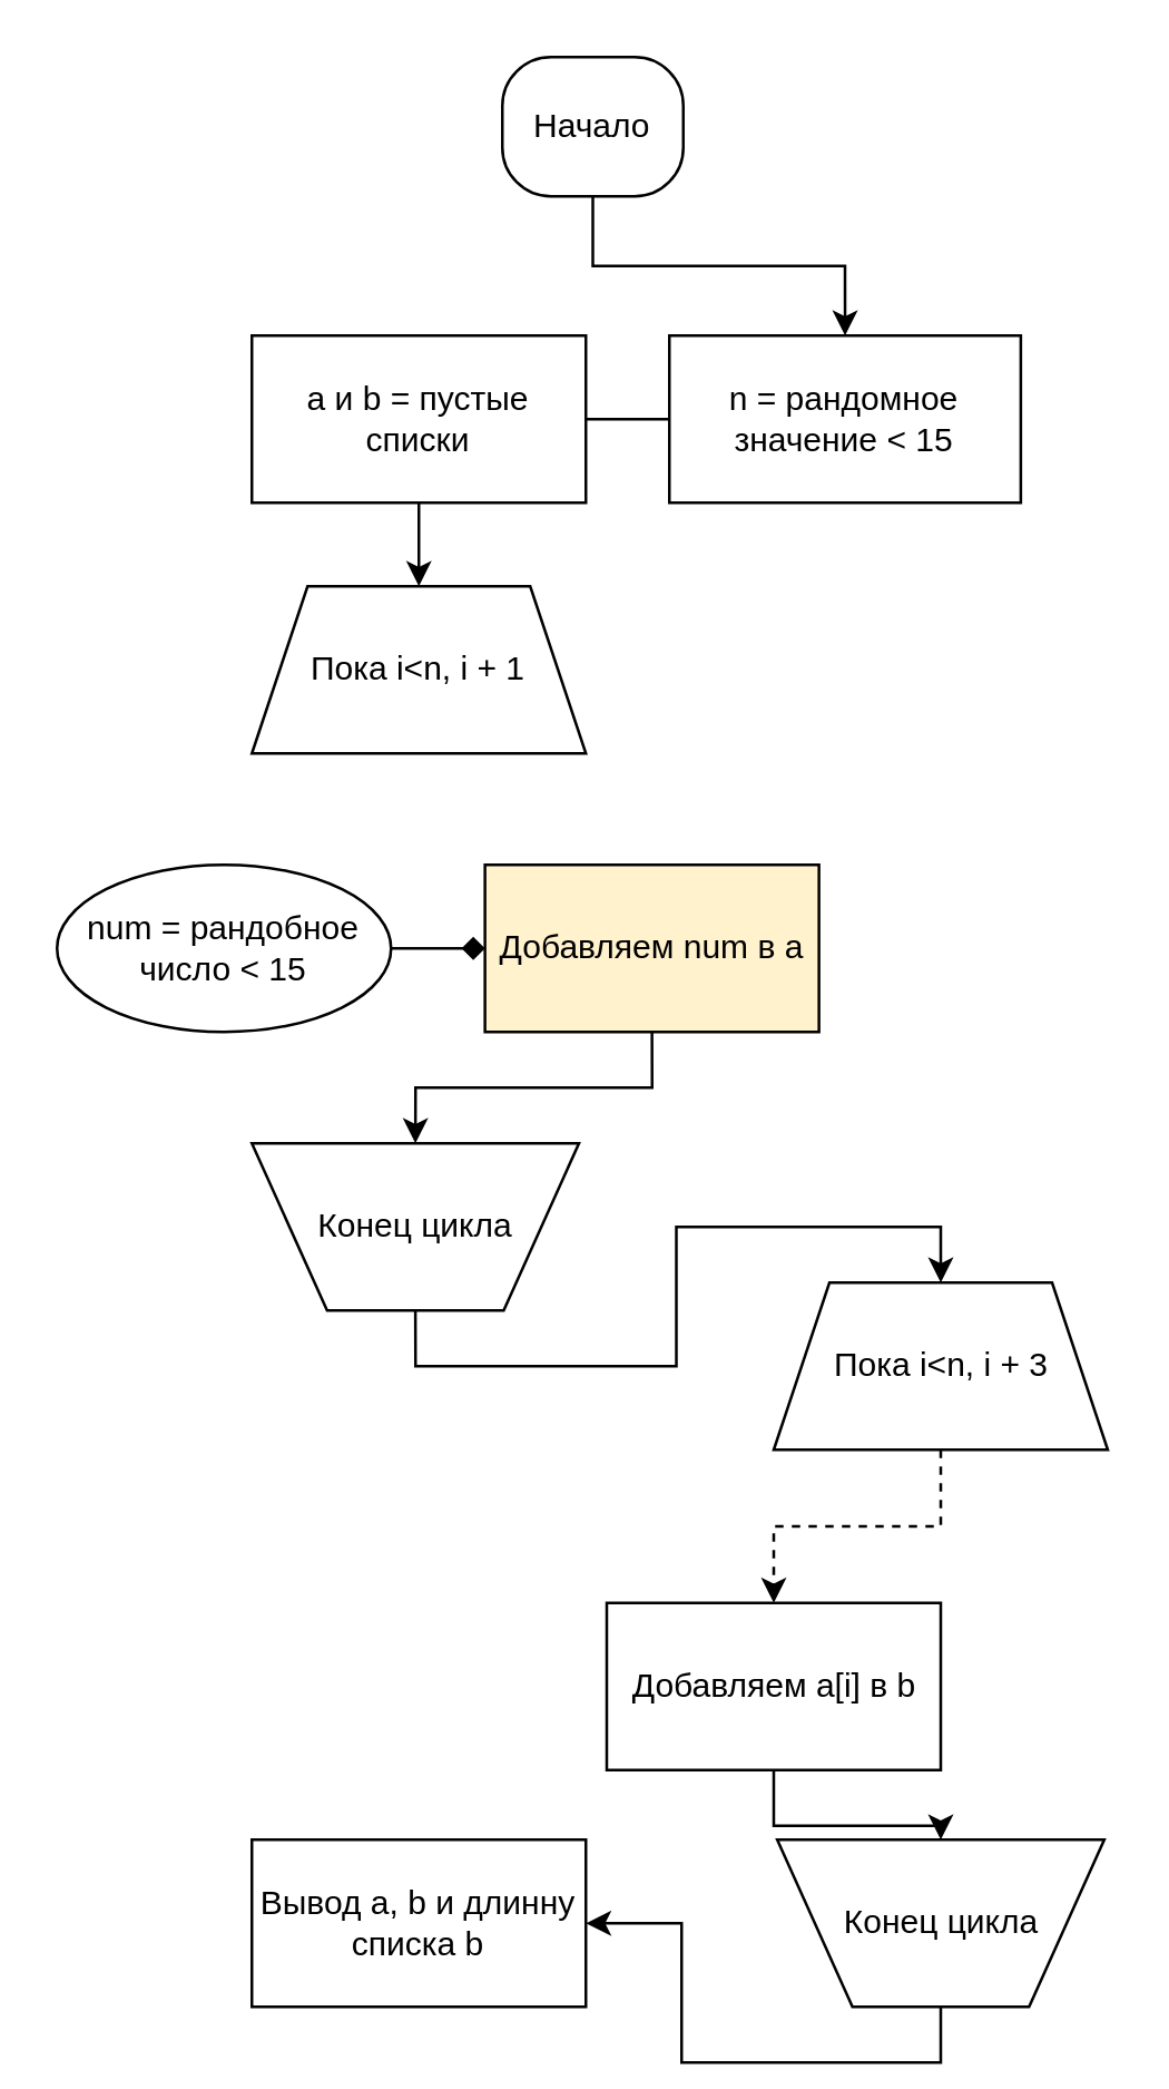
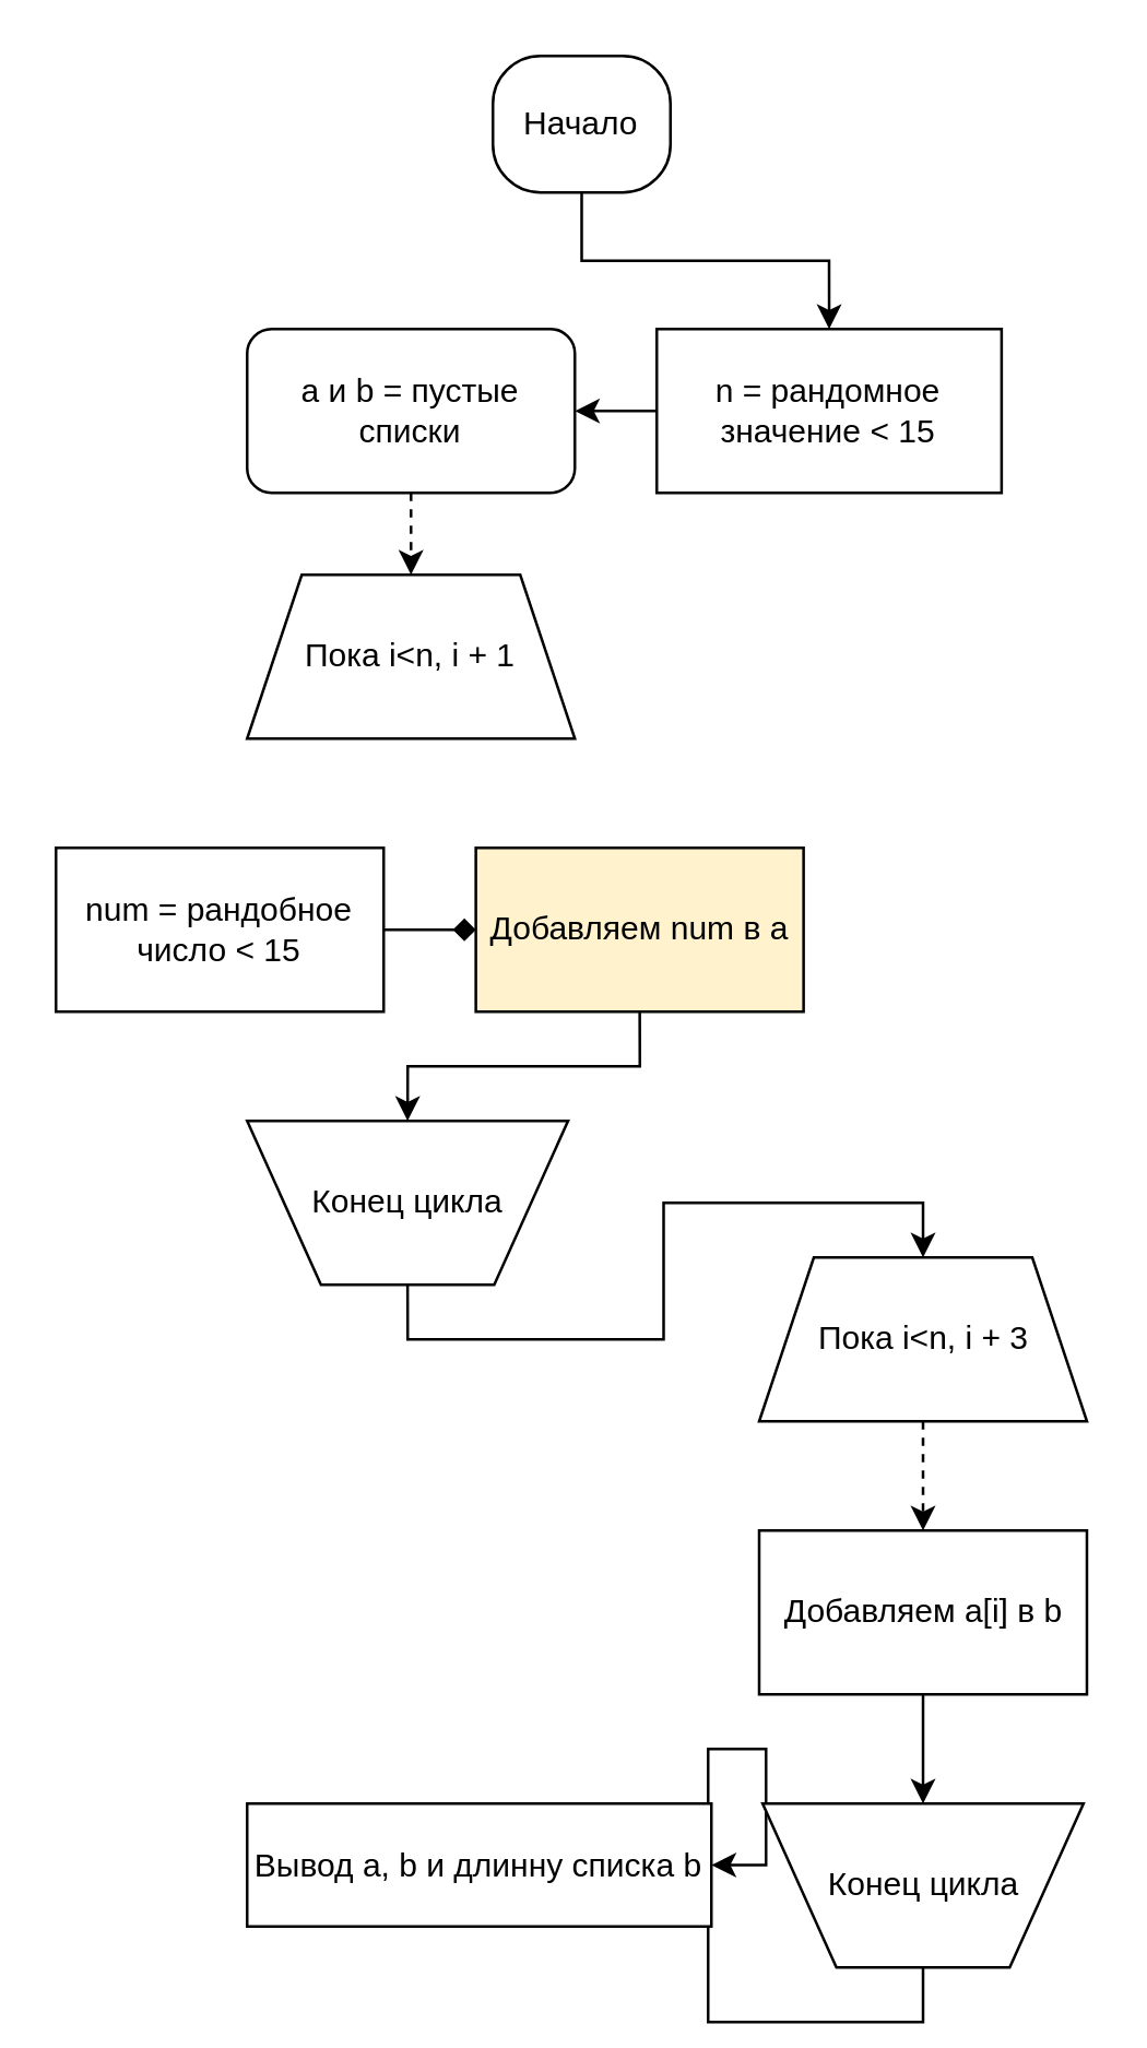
  <mxCell id="0" />
  <mxCell id="1" parent="0" />
  <mxCell id="2" style="edgeStyle=orthogonalEdgeStyle;rounded=0;orthogonalLoop=1;jettySize=auto;html=1;exitX=0.5;exitY=1;exitDx=0;exitDy=0;entryX=0.5;entryY=0;entryDx=0;entryDy=0;" parent="1" source="3" target="5" edge="1"><mxGeometry relative="1" as="geometry" /></mxCell>
  <mxCell id="3" value="Начало" style="rounded=1;whiteSpace=wrap;html=1;arcSize=35;" parent="1" vertex="1"><mxGeometry x="180" y="20" width="65" height="50" as="geometry" /></mxCell>
- <mxCell id="4" style="edgeStyle=orthogonalEdgeStyle;rounded=0;orthogonalLoop=1;jettySize=auto;html=1;exitX=0;exitY=0.5;exitDx=0;exitDy=0;entryX=1;entryY=0.5;entryDx=0;entryDy=0;endArrow=none;" parent="1" source="5" target="7" edge="1"><mxGeometry relative="1" as="geometry" /></mxCell>
+ <mxCell id="4" style="edgeStyle=orthogonalEdgeStyle;rounded=0;orthogonalLoop=1;jettySize=auto;html=1;exitX=0;exitY=0.5;exitDx=0;exitDy=0;entryX=1;entryY=0.5;entryDx=0;entryDy=0;" parent="1" source="5" target="7" edge="1"><mxGeometry relative="1" as="geometry" /></mxCell>
  <mxCell id="5" value="n = рандомное значение &amp;lt; 15" style="rounded=0;whiteSpace=wrap;html=1;" parent="1" vertex="1"><mxGeometry x="240" y="120" width="126.25" height="60" as="geometry" /></mxCell>
- <mxCell id="6" style="edgeStyle=orthogonalEdgeStyle;rounded=0;orthogonalLoop=1;jettySize=auto;html=1;exitX=0.5;exitY=1;exitDx=0;exitDy=0;entryX=0.5;entryY=0;entryDx=0;entryDy=0;" parent="1" source="7" target="8" edge="1"><mxGeometry relative="1" as="geometry" /></mxCell>
- <mxCell id="7" value="a и b = пустые списки" style="rounded=0;whiteSpace=wrap;html=1;" parent="1" vertex="1"><mxGeometry x="90" y="120" width="120" height="60" as="geometry" /></mxCell>
+ <mxCell id="6" style="edgeStyle=orthogonalEdgeStyle;rounded=0;orthogonalLoop=1;jettySize=auto;html=1;exitX=0.5;exitY=1;exitDx=0;exitDy=0;entryX=0.5;entryY=0;entryDx=0;entryDy=0;dashed=1;" parent="1" source="7" target="8" edge="1"><mxGeometry relative="1" as="geometry" /></mxCell>
+ <mxCell id="7" value="a и b = пустые списки" style="whiteSpace=wrap;html=1;rounded=1;" parent="1" vertex="1"><mxGeometry x="90" y="120" width="120" height="60" as="geometry" /></mxCell>
  <mxCell id="8" value="Пока i&amp;lt;n, i + 1" style="shape=trapezoid;perimeter=trapezoidPerimeter;whiteSpace=wrap;html=1;fixedSize=1;" parent="1" vertex="1"><mxGeometry x="90" y="210" width="120" height="60" as="geometry" /></mxCell>
  <mxCell id="9" style="edgeStyle=orthogonalEdgeStyle;rounded=0;orthogonalLoop=1;jettySize=auto;html=1;exitX=1;exitY=0.5;exitDx=0;exitDy=0;entryX=0;entryY=0.5;entryDx=0;entryDy=0;endArrow=diamond;" edge="1" parent="1" source="10" target="14"><mxGeometry relative="1" as="geometry" /></mxCell>
- <mxCell id="10" value="num = рандобное число &amp;lt; 15" style="ellipse;whiteSpace=wrap;html=1;" parent="1" vertex="1"><mxGeometry x="20" y="310" width="120" height="60" as="geometry" /></mxCell>
+ <mxCell id="10" value="num = рандобное число &amp;lt; 15" style="rounded=0;whiteSpace=wrap;html=1;" parent="1" vertex="1"><mxGeometry x="20" y="310" width="120" height="60" as="geometry" /></mxCell>
  <mxCell id="11" style="edgeStyle=orthogonalEdgeStyle;rounded=0;orthogonalLoop=1;jettySize=auto;html=1;exitX=0.5;exitY=1;exitDx=0;exitDy=0;entryX=0.5;entryY=0;entryDx=0;entryDy=0;" edge="1" parent="1" source="12" target="16"><mxGeometry relative="1" as="geometry" /></mxCell>
  <mxCell id="12" value="Конец цикла" style="verticalLabelPosition=middle;verticalAlign=middle;html=1;shape=trapezoid;perimeter=trapezoidPerimeter;whiteSpace=wrap;size=0.23;arcSize=10;flipV=1;labelPosition=center;align=center;" parent="1" vertex="1"><mxGeometry x="90" y="410" width="117.5" height="60" as="geometry" /></mxCell>
  <mxCell id="13" style="edgeStyle=orthogonalEdgeStyle;rounded=0;orthogonalLoop=1;jettySize=auto;html=1;exitX=0.5;exitY=1;exitDx=0;exitDy=0;entryX=0.5;entryY=0;entryDx=0;entryDy=0;" edge="1" parent="1" source="14" target="12"><mxGeometry relative="1" as="geometry" /></mxCell>
  <mxCell id="14" value="Добавляем num в a" style="rounded=0;whiteSpace=wrap;html=1;fillColor=#fff2cc;" vertex="1" parent="1"><mxGeometry x="173.75" y="310" width="120" height="60" as="geometry" /></mxCell>
  <mxCell id="15" style="edgeStyle=orthogonalEdgeStyle;rounded=0;orthogonalLoop=1;jettySize=auto;html=1;exitX=0.5;exitY=1;exitDx=0;exitDy=0;entryX=0.5;entryY=0;entryDx=0;entryDy=0;dashed=1;" edge="1" parent="1" source="16" target="20"><mxGeometry relative="1" as="geometry" /></mxCell>
  <mxCell id="16" value="Пока i&amp;lt;n, i + 3" style="shape=trapezoid;perimeter=trapezoidPerimeter;whiteSpace=wrap;html=1;fixedSize=1;" vertex="1" parent="1"><mxGeometry x="277.5" y="460" width="120" height="60" as="geometry" /></mxCell>
  <mxCell id="17" style="edgeStyle=orthogonalEdgeStyle;rounded=0;orthogonalLoop=1;jettySize=auto;html=1;exitX=0.5;exitY=1;exitDx=0;exitDy=0;entryX=1;entryY=0.5;entryDx=0;entryDy=0;" edge="1" parent="1" source="18" target="21"><mxGeometry relative="1" as="geometry" /></mxCell>
  <mxCell id="18" value="Конец цикла" style="verticalLabelPosition=middle;verticalAlign=middle;html=1;shape=trapezoid;perimeter=trapezoidPerimeter;whiteSpace=wrap;size=0.23;arcSize=10;flipV=1;labelPosition=center;align=center;" vertex="1" parent="1"><mxGeometry x="278.75" y="660" width="117.5" height="60" as="geometry" /></mxCell>
  <mxCell id="19" style="edgeStyle=orthogonalEdgeStyle;rounded=0;orthogonalLoop=1;jettySize=auto;html=1;exitX=0.5;exitY=1;exitDx=0;exitDy=0;entryX=0.5;entryY=0;entryDx=0;entryDy=0;" edge="1" parent="1" source="20" target="18"><mxGeometry relative="1" as="geometry" /></mxCell>
- <mxCell id="20" value="Добавляем a[i] в b" style="rounded=0;whiteSpace=wrap;html=1;" vertex="1" parent="1"><mxGeometry x="217.5" y="575" width="120" height="60" as="geometry" /></mxCell>
- <mxCell id="21" value="Вывод a, b и длинну списка b" style="rounded=0;whiteSpace=wrap;html=1;" vertex="1" parent="1"><mxGeometry x="90" y="660" width="120" height="60" as="geometry" /></mxCell>
+ <mxCell id="20" value="Добавляем a[i] в b" style="rounded=0;whiteSpace=wrap;html=1;" vertex="1" parent="1"><mxGeometry x="277.5" y="560" width="120" height="60" as="geometry" /></mxCell>
+ <mxCell id="21" value="Вывод a, b и длинну списка b" style="rounded=0;whiteSpace=wrap;html=1;" vertex="1" parent="1"><mxGeometry x="90" y="660" width="170" height="45" as="geometry" /></mxCell>
